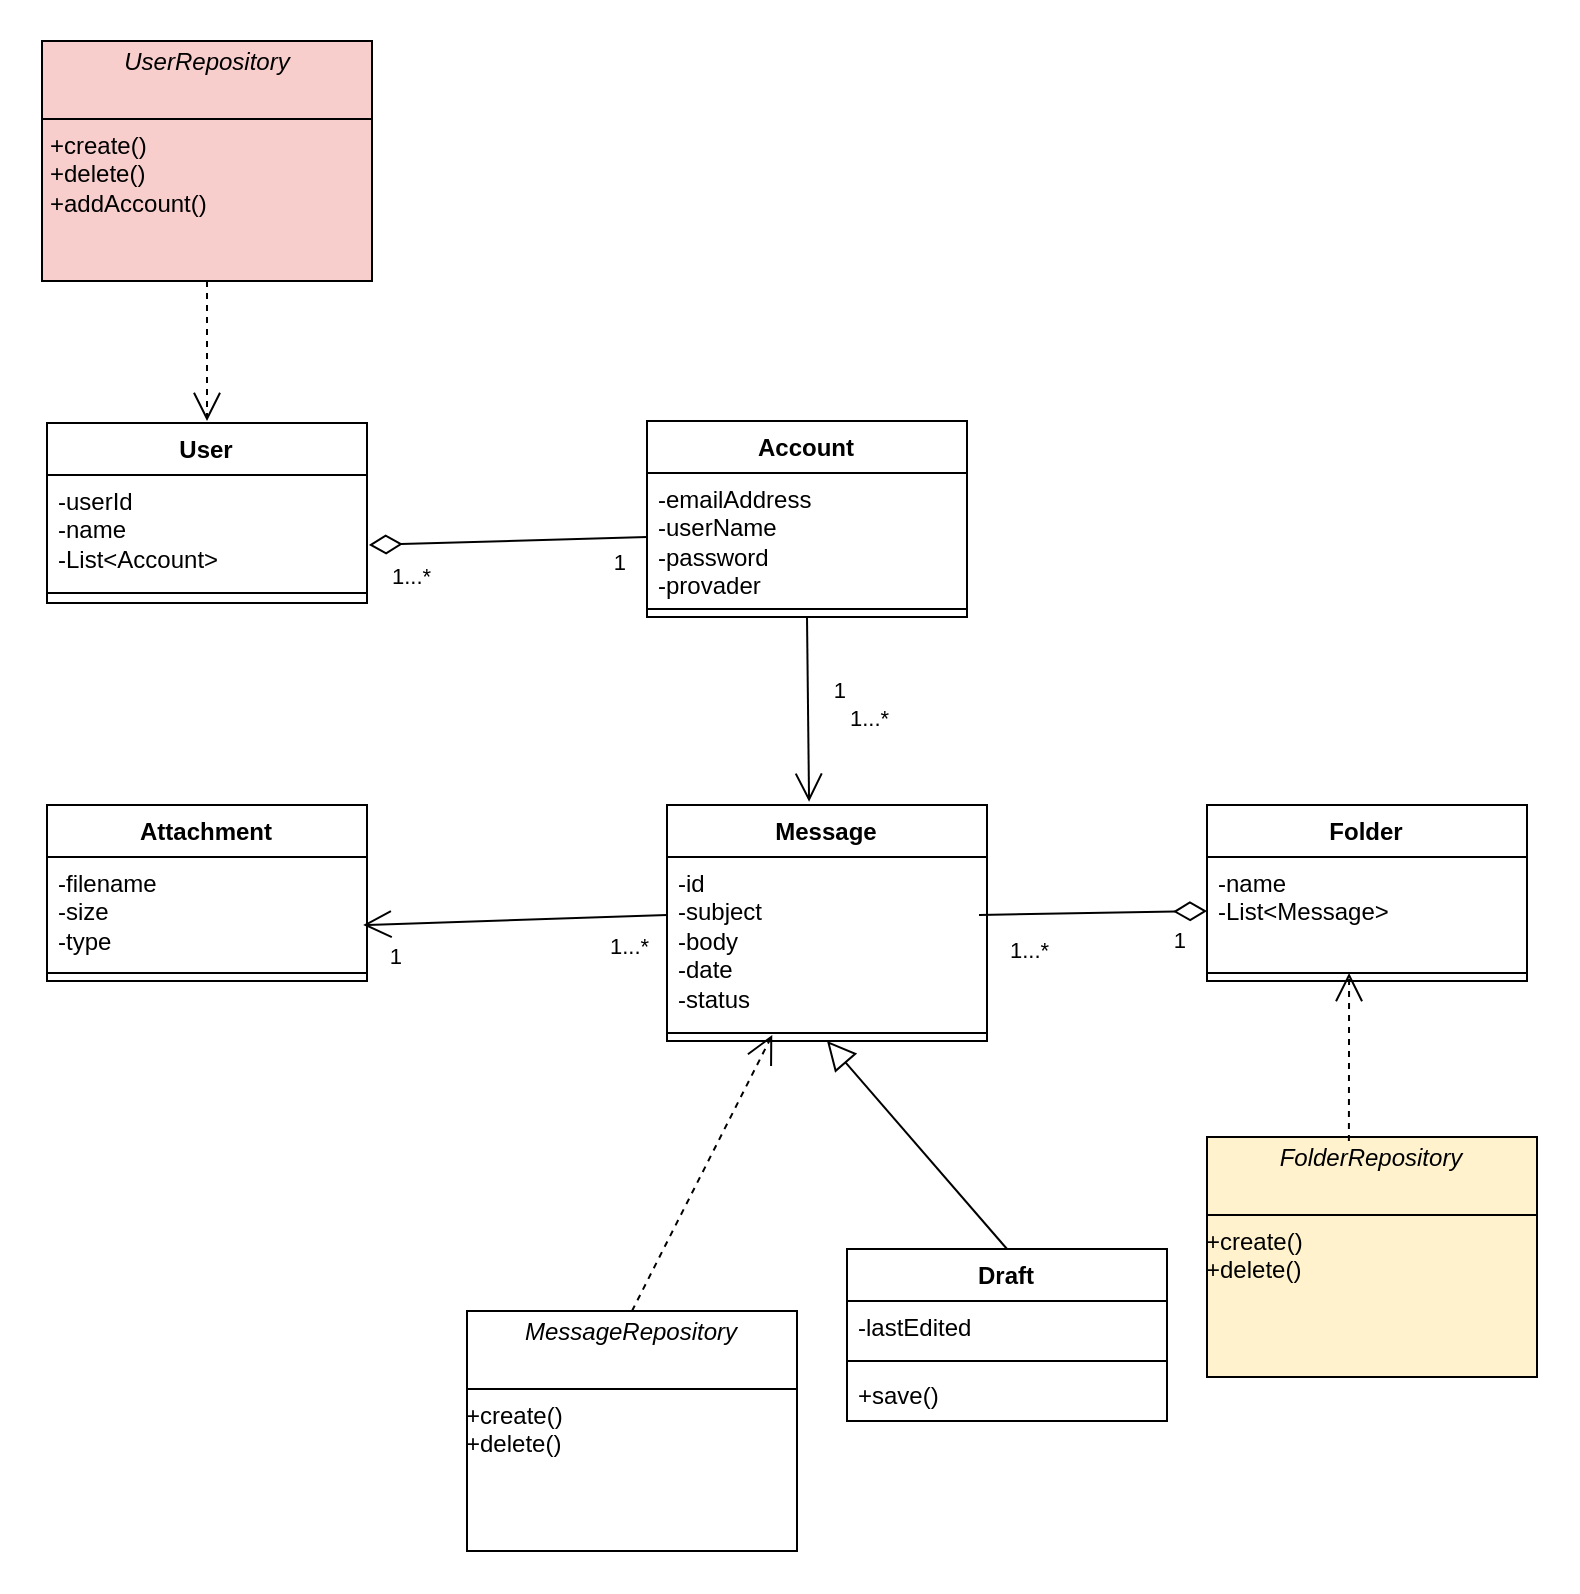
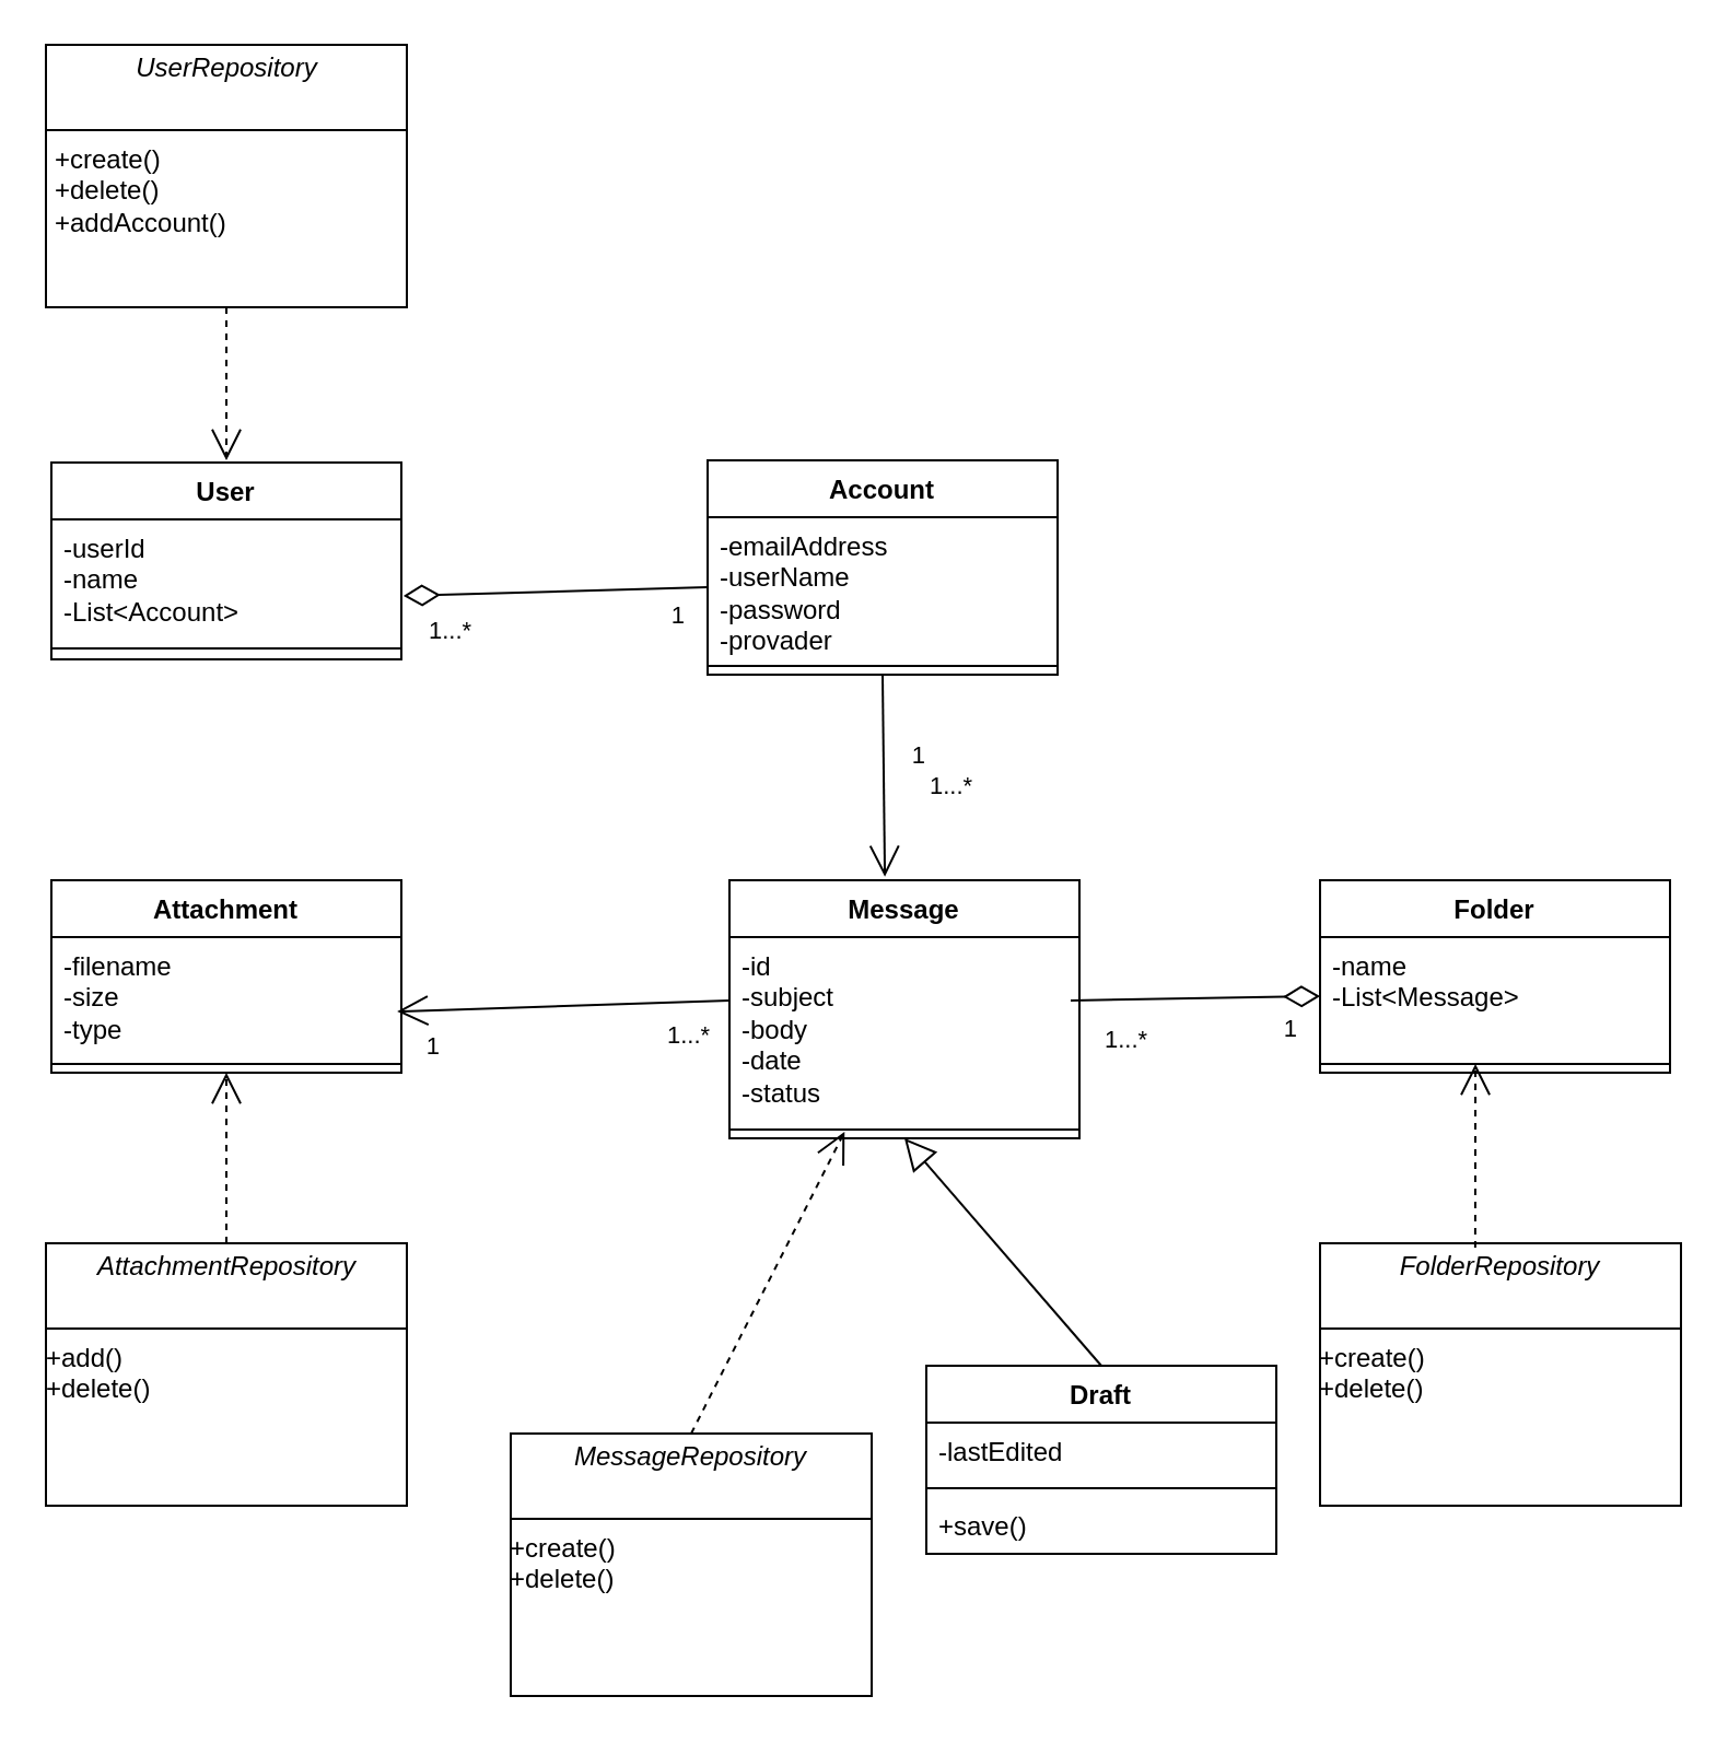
  <mxCell id="0" />
  <mxCell id="1" parent="0" />
  <mxCell id="2" value="User" style="swimlane;fontStyle=1;align=center;verticalAlign=top;childLayout=stackLayout;horizontal=1;startSize=26;horizontalStack=0;resizeParent=1;resizeParentMax=0;resizeLast=0;collapsible=1;marginBottom=0;whiteSpace=wrap;html=1;" parent="1" vertex="1"><mxGeometry x="23" y="211" width="160" height="90" as="geometry" /></mxCell>
  <mxCell id="3" value="&lt;div&gt;-userId&lt;/div&gt;&lt;div&gt;-name&lt;/div&gt;&lt;div&gt;-List&amp;lt;Account&amp;gt;&lt;/div&gt;" style="text;strokeColor=none;fillColor=none;align=left;verticalAlign=top;spacingLeft=4;spacingRight=4;overflow=hidden;rotatable=0;points=[[0,0.5],[1,0.5]];portConstraint=eastwest;whiteSpace=wrap;html=1;" parent="2" vertex="1"><mxGeometry y="26" width="160" height="54" as="geometry" /></mxCell>
  <mxCell id="4" value="" style="line;strokeWidth=1;fillColor=none;align=left;verticalAlign=middle;spacingTop=-1;spacingLeft=3;spacingRight=3;rotatable=0;labelPosition=right;points=[];portConstraint=eastwest;strokeColor=inherit;" parent="2" vertex="1"><mxGeometry y="80" width="160" height="10" as="geometry" /></mxCell>
  <mxCell id="5" value="Account" style="swimlane;fontStyle=1;align=center;verticalAlign=top;childLayout=stackLayout;horizontal=1;startSize=26;horizontalStack=0;resizeParent=1;resizeParentMax=0;resizeLast=0;collapsible=1;marginBottom=0;whiteSpace=wrap;html=1;" parent="1" vertex="1"><mxGeometry x="323" y="210" width="160" height="98" as="geometry" /></mxCell>
  <mxCell id="6" value="&lt;div&gt;-emailAddress&lt;/div&gt;&lt;div&gt;-userName&lt;/div&gt;&lt;div&gt;-password&lt;/div&gt;&lt;div&gt;-provader&lt;/div&gt;" style="text;strokeColor=none;fillColor=none;align=left;verticalAlign=top;spacingLeft=4;spacingRight=4;overflow=hidden;rotatable=0;points=[[0,0.5],[1,0.5]];portConstraint=eastwest;whiteSpace=wrap;html=1;" parent="5" vertex="1"><mxGeometry y="26" width="160" height="64" as="geometry" /></mxCell>
  <mxCell id="7" value="" style="line;strokeWidth=1;fillColor=none;align=left;verticalAlign=middle;spacingTop=-1;spacingLeft=3;spacingRight=3;rotatable=0;labelPosition=right;points=[];portConstraint=eastwest;strokeColor=inherit;" parent="5" vertex="1"><mxGeometry y="90" width="160" height="8" as="geometry" /></mxCell>
  <mxCell id="8" value="Attachment" style="swimlane;fontStyle=1;align=center;verticalAlign=top;childLayout=stackLayout;horizontal=1;startSize=26;horizontalStack=0;resizeParent=1;resizeParentMax=0;resizeLast=0;collapsible=1;marginBottom=0;whiteSpace=wrap;html=1;" parent="1" vertex="1"><mxGeometry x="23" y="402" width="160" height="88" as="geometry" /></mxCell>
  <mxCell id="9" value="&lt;div&gt;-filename&lt;/div&gt;&lt;div&gt;-size&lt;/div&gt;&lt;div&gt;-type&lt;/div&gt;" style="text;strokeColor=none;fillColor=none;align=left;verticalAlign=top;spacingLeft=4;spacingRight=4;overflow=hidden;rotatable=0;points=[[0,0.5],[1,0.5]];portConstraint=eastwest;whiteSpace=wrap;html=1;" parent="8" vertex="1"><mxGeometry y="26" width="160" height="54" as="geometry" /></mxCell>
  <mxCell id="10" value="" style="line;strokeWidth=1;fillColor=none;align=left;verticalAlign=middle;spacingTop=-1;spacingLeft=3;spacingRight=3;rotatable=0;labelPosition=right;points=[];portConstraint=eastwest;strokeColor=inherit;" parent="8" vertex="1"><mxGeometry y="80" width="160" height="8" as="geometry" /></mxCell>
  <mxCell id="11" value="Message" style="swimlane;fontStyle=1;align=center;verticalAlign=top;childLayout=stackLayout;horizontal=1;startSize=26;horizontalStack=0;resizeParent=1;resizeParentMax=0;resizeLast=0;collapsible=1;marginBottom=0;whiteSpace=wrap;html=1;" parent="1" vertex="1"><mxGeometry x="333" y="402" width="160" height="118" as="geometry" /></mxCell>
  <mxCell id="12" value="&lt;div&gt;-id&lt;/div&gt;&lt;div&gt;-subject&lt;/div&gt;&lt;div&gt;-body&lt;/div&gt;&lt;div&gt;-date&lt;/div&gt;&lt;div&gt;-status&lt;/div&gt;" style="text;strokeColor=none;fillColor=none;align=left;verticalAlign=top;spacingLeft=4;spacingRight=4;overflow=hidden;rotatable=0;points=[[0,0.5],[1,0.5]];portConstraint=eastwest;whiteSpace=wrap;html=1;" parent="11" vertex="1"><mxGeometry y="26" width="160" height="84" as="geometry" /></mxCell>
  <mxCell id="13" value="" style="line;strokeWidth=1;fillColor=none;align=left;verticalAlign=middle;spacingTop=-1;spacingLeft=3;spacingRight=3;rotatable=0;labelPosition=right;points=[];portConstraint=eastwest;strokeColor=inherit;" parent="11" vertex="1"><mxGeometry y="110" width="160" height="8" as="geometry" /></mxCell>
  <mxCell id="14" value="Folder" style="swimlane;fontStyle=1;align=center;verticalAlign=top;childLayout=stackLayout;horizontal=1;startSize=26;horizontalStack=0;resizeParent=1;resizeParentMax=0;resizeLast=0;collapsible=1;marginBottom=0;whiteSpace=wrap;html=1;" parent="1" vertex="1"><mxGeometry x="603" y="402" width="160" height="88" as="geometry" /></mxCell>
  <mxCell id="15" value="&lt;div&gt;-name&lt;/div&gt;&lt;div&gt;-List&amp;lt;Message&amp;gt;&lt;/div&gt;" style="text;strokeColor=none;fillColor=none;align=left;verticalAlign=top;spacingLeft=4;spacingRight=4;overflow=hidden;rotatable=0;points=[[0,0.5],[1,0.5]];portConstraint=eastwest;whiteSpace=wrap;html=1;" parent="14" vertex="1"><mxGeometry y="26" width="160" height="54" as="geometry" /></mxCell>
  <mxCell id="16" value="" style="line;strokeWidth=1;fillColor=none;align=left;verticalAlign=middle;spacingTop=-1;spacingLeft=3;spacingRight=3;rotatable=0;labelPosition=right;points=[];portConstraint=eastwest;strokeColor=inherit;" parent="14" vertex="1"><mxGeometry y="80" width="160" height="8" as="geometry" /></mxCell>
  <mxCell id="17" value="Draft" style="swimlane;fontStyle=1;align=center;verticalAlign=top;childLayout=stackLayout;horizontal=1;startSize=26;horizontalStack=0;resizeParent=1;resizeParentMax=0;resizeLast=0;collapsible=1;marginBottom=0;whiteSpace=wrap;html=1;" parent="1" vertex="1"><mxGeometry x="423" y="624" width="160" height="86" as="geometry" /></mxCell>
  <mxCell id="18" value="-lastEdited" style="text;strokeColor=none;fillColor=none;align=left;verticalAlign=top;spacingLeft=4;spacingRight=4;overflow=hidden;rotatable=0;points=[[0,0.5],[1,0.5]];portConstraint=eastwest;whiteSpace=wrap;html=1;" parent="17" vertex="1"><mxGeometry y="26" width="160" height="26" as="geometry" /></mxCell>
  <mxCell id="19" value="" style="line;strokeWidth=1;fillColor=none;align=left;verticalAlign=middle;spacingTop=-1;spacingLeft=3;spacingRight=3;rotatable=0;labelPosition=right;points=[];portConstraint=eastwest;strokeColor=inherit;" parent="17" vertex="1"><mxGeometry y="52" width="160" height="8" as="geometry" /></mxCell>
  <mxCell id="20" value="+save()" style="text;strokeColor=none;fillColor=none;align=left;verticalAlign=top;spacingLeft=4;spacingRight=4;overflow=hidden;rotatable=0;points=[[0,0.5],[1,0.5]];portConstraint=eastwest;whiteSpace=wrap;html=1;" parent="17" vertex="1"><mxGeometry y="60" width="160" height="26" as="geometry" /></mxCell>
  <mxCell id="21" value="" style="endArrow=block;html=1;endSize=12;startArrow=none;startSize=14;startFill=0;align=left;verticalAlign=bottom;rounded=0;endFill=0;exitX=0.5;exitY=0;exitDx=0;exitDy=0;entryX=0.5;entryY=1;entryDx=0;entryDy=0;" parent="1" source="17" target="11" edge="1"><mxGeometry x="-1" y="3" relative="1" as="geometry"><mxPoint x="503" y="612" as="sourcePoint" /><mxPoint x="411" y="562" as="targetPoint" /><mxPoint as="offset" /></mxGeometry></mxCell>
  <mxCell id="22" value="" style="endArrow=none;html=1;endSize=12;startArrow=diamondThin;startSize=14;startFill=0;rounded=0;exitX=0;exitY=0.5;exitDx=0;exitDy=0;entryX=0.975;entryY=0.345;entryDx=0;entryDy=0;entryPerimeter=0;endFill=0;" parent="1" source="15" target="12" edge="1"><mxGeometry relative="1" as="geometry"><mxPoint x="433" y="262" as="sourcePoint" /><mxPoint x="593" y="262" as="targetPoint" /></mxGeometry></mxCell>
  <mxCell id="23" value="1...*" style="edgeLabel;resizable=0;html=1;align=left;verticalAlign=top;" parent="22" connectable="0" vertex="1"><mxGeometry x="-1" relative="1" as="geometry"><mxPoint x="-100" y="7" as="offset" /></mxGeometry></mxCell>
  <mxCell id="24" value="1" style="edgeLabel;resizable=0;html=1;align=right;verticalAlign=top;" parent="22" connectable="0" vertex="1"><mxGeometry x="1" relative="1" as="geometry"><mxPoint x="104" as="offset" /></mxGeometry></mxCell>
  <mxCell id="25" value="" style="endArrow=open;html=1;endSize=12;startArrow=none;startSize=14;startFill=0;rounded=0;exitX=0;exitY=0.345;exitDx=0;exitDy=0;entryX=0.988;entryY=0.63;entryDx=0;entryDy=0;exitPerimeter=0;entryPerimeter=0;" parent="1" source="12" target="9" edge="1"><mxGeometry relative="1" as="geometry"><mxPoint x="287" y="582" as="sourcePoint" /><mxPoint x="263" y="422" as="targetPoint" /></mxGeometry></mxCell>
  <mxCell id="26" value="1...*" style="edgeLabel;resizable=0;html=1;align=left;verticalAlign=top;" parent="25" connectable="0" vertex="1"><mxGeometry x="-1" relative="1" as="geometry"><mxPoint x="-30" y="3" as="offset" /></mxGeometry></mxCell>
  <mxCell id="27" value="1" style="edgeLabel;resizable=0;html=1;align=right;verticalAlign=top;" parent="25" connectable="0" vertex="1"><mxGeometry x="1" relative="1" as="geometry"><mxPoint x="20" y="3" as="offset" /></mxGeometry></mxCell>
  <mxCell id="28" value="" style="endArrow=open;html=1;endSize=12;startArrow=none;startSize=14;startFill=0;rounded=0;exitX=0.5;exitY=1;exitDx=0;exitDy=0;entryX=0.444;entryY=-0.014;entryDx=0;entryDy=0;entryPerimeter=0;" parent="1" source="5" target="11" edge="1"><mxGeometry relative="1" as="geometry"><mxPoint x="407" y="402" as="sourcePoint" /><mxPoint x="293" y="404" as="targetPoint" /></mxGeometry></mxCell>
  <mxCell id="29" value="1...*" style="edgeLabel;resizable=0;html=1;align=left;verticalAlign=top;" parent="28" connectable="0" vertex="1"><mxGeometry x="-1" relative="1" as="geometry"><mxPoint x="20" y="38" as="offset" /></mxGeometry></mxCell>
  <mxCell id="30" value="1" style="edgeLabel;resizable=0;html=1;align=right;verticalAlign=top;" parent="28" connectable="0" vertex="1"><mxGeometry x="1" relative="1" as="geometry"><mxPoint x="19" y="-68" as="offset" /></mxGeometry></mxCell>
  <mxCell id="31" value="" style="endArrow=none;html=1;endSize=12;startArrow=diamondThin;startSize=14;startFill=0;rounded=0;exitX=1.006;exitY=0.648;exitDx=0;exitDy=0;entryX=0;entryY=0.5;entryDx=0;entryDy=0;endFill=0;exitPerimeter=0;" parent="1" source="3" target="6" edge="1"><mxGeometry relative="1" as="geometry"><mxPoint x="667" y="342" as="sourcePoint" /><mxPoint x="553" y="344" as="targetPoint" /></mxGeometry></mxCell>
  <mxCell id="32" value="1...*" style="edgeLabel;resizable=0;html=1;align=left;verticalAlign=top;" parent="31" connectable="0" vertex="1"><mxGeometry x="-1" relative="1" as="geometry"><mxPoint x="10" y="3" as="offset" /></mxGeometry></mxCell>
  <mxCell id="33" value="1" style="edgeLabel;resizable=0;html=1;align=right;verticalAlign=top;" parent="31" connectable="0" vertex="1"><mxGeometry x="1" relative="1" as="geometry"><mxPoint x="-10" as="offset" /></mxGeometry></mxCell>
- <mxCell id="34" value="&lt;p style=&quot;margin:0px;margin-top:4px;text-align:center;&quot;&gt;&lt;i&gt;UserRepository&lt;/i&gt;&lt;/p&gt;&lt;br&gt;&lt;hr size=&quot;1&quot; style=&quot;border-style:solid;&quot;&gt;&lt;p style=&quot;margin:0px;margin-left:4px;&quot;&gt;+create()&lt;/p&gt;&lt;p style=&quot;margin:0px;margin-left:4px;&quot;&gt;+delete()&lt;/p&gt;&lt;p style=&quot;margin:0px;margin-left:4px;&quot;&gt;+addAccount()&lt;/p&gt;" style="verticalAlign=top;align=left;overflow=fill;html=1;whiteSpace=wrap;fillColor=#f8cecc;" parent="1" vertex="1"><mxGeometry x="20.5" y="20" width="165" height="120" as="geometry" /></mxCell>
+ <mxCell id="34" value="&lt;p style=&quot;margin:0px;margin-top:4px;text-align:center;&quot;&gt;&lt;i&gt;UserRepository&lt;/i&gt;&lt;/p&gt;&lt;br&gt;&lt;hr size=&quot;1&quot; style=&quot;border-style:solid;&quot;&gt;&lt;p style=&quot;margin:0px;margin-left:4px;&quot;&gt;+create()&lt;/p&gt;&lt;p style=&quot;margin:0px;margin-left:4px;&quot;&gt;+delete()&lt;/p&gt;&lt;p style=&quot;margin:0px;margin-left:4px;&quot;&gt;+addAccount()&lt;/p&gt;" style="verticalAlign=top;align=left;overflow=fill;html=1;whiteSpace=wrap;" parent="1" vertex="1"><mxGeometry x="20.5" y="20" width="165" height="120" as="geometry" /></mxCell>
  <mxCell id="35" value="" style="endArrow=open;endSize=12;dashed=1;html=1;rounded=0;exitX=0.5;exitY=1;exitDx=0;exitDy=0;" parent="1" source="34" edge="1"><mxGeometry width="160" relative="1" as="geometry"><mxPoint x="353" y="260" as="sourcePoint" /><mxPoint x="103" y="210" as="targetPoint" /></mxGeometry></mxCell>
- <mxCell id="36" value="&lt;p style=&quot;margin:0px;margin-top:4px;text-align:center;&quot;&gt;&lt;i&gt;FolderRepository&lt;/i&gt;&lt;/p&gt;&lt;br&gt;&lt;hr size=&quot;1&quot; style=&quot;border-style:solid;&quot;&gt;&lt;div&gt;+create()&lt;/div&gt;&lt;div&gt;+delete()&lt;/div&gt;" style="verticalAlign=top;align=left;overflow=fill;html=1;whiteSpace=wrap;fillColor=#fff2cc;" parent="1" vertex="1"><mxGeometry x="603" y="568" width="165" height="120" as="geometry" /></mxCell>
+ <mxCell id="36" value="&lt;p style=&quot;margin:0px;margin-top:4px;text-align:center;&quot;&gt;&lt;i&gt;FolderRepository&lt;/i&gt;&lt;/p&gt;&lt;br&gt;&lt;hr size=&quot;1&quot; style=&quot;border-style:solid;&quot;&gt;&lt;div&gt;+create()&lt;/div&gt;&lt;div&gt;+delete()&lt;/div&gt;" style="verticalAlign=top;align=left;overflow=fill;html=1;whiteSpace=wrap;" parent="1" vertex="1"><mxGeometry x="603" y="568" width="165" height="120" as="geometry" /></mxCell>
  <mxCell id="37" value="" style="endArrow=open;endSize=12;dashed=1;html=1;rounded=0;exitX=0.43;exitY=0.017;exitDx=0;exitDy=0;exitPerimeter=0;entryX=0.444;entryY=0.5;entryDx=0;entryDy=0;entryPerimeter=0;" parent="1" source="36" target="16" edge="1"><mxGeometry width="160" relative="1" as="geometry"><mxPoint x="893" y="280" as="sourcePoint" /><mxPoint x="673" y="540" as="targetPoint" /></mxGeometry></mxCell>
+ <mxCell id="38" value="&lt;p style=&quot;margin:0px;margin-top:4px;text-align:center;&quot;&gt;&lt;i&gt;AttachmentRepository&lt;/i&gt;&lt;/p&gt;&lt;br&gt;&lt;hr size=&quot;1&quot; style=&quot;border-style:solid;&quot;&gt;&lt;div&gt;+add()&lt;/div&gt;&lt;div&gt;+delete()&lt;/div&gt;" style="verticalAlign=top;align=left;overflow=fill;html=1;whiteSpace=wrap;" parent="1" vertex="1"><mxGeometry x="20.5" y="568" width="165" height="120" as="geometry" /></mxCell>
+ <mxCell id="39" value="" style="endArrow=open;endSize=12;dashed=1;html=1;rounded=0;exitX=0.5;exitY=0;exitDx=0;exitDy=0;entryX=0.5;entryY=1;entryDx=0;entryDy=0;" parent="1" source="38" target="8" edge="1"><mxGeometry width="160" relative="1" as="geometry"><mxPoint x="-67" y="604" as="sourcePoint" /><mxPoint x="-67" y="520" as="targetPoint" /></mxGeometry></mxCell>
  <mxCell id="40" value="&lt;p style=&quot;margin:0px;margin-top:4px;text-align:center;&quot;&gt;&lt;i&gt;MessageRepository&lt;/i&gt;&lt;/p&gt;&lt;br&gt;&lt;hr size=&quot;1&quot; style=&quot;border-style:solid;&quot;&gt;&lt;div&gt;+create()&lt;/div&gt;&lt;div&gt;+delete()&lt;/div&gt;" style="verticalAlign=top;align=left;overflow=fill;html=1;whiteSpace=wrap;" parent="1" vertex="1"><mxGeometry x="233" y="655" width="165" height="120" as="geometry" /></mxCell>
  <mxCell id="41" value="" style="endArrow=open;endSize=12;dashed=1;html=1;rounded=0;exitX=0.5;exitY=0;exitDx=0;exitDy=0;entryX=0.329;entryY=0.625;entryDx=0;entryDy=0;entryPerimeter=0;" parent="1" source="40" target="13" edge="1"><mxGeometry width="160" relative="1" as="geometry"><mxPoint x="203" y="588" as="sourcePoint" /><mxPoint x="383" y="580" as="targetPoint" /></mxGeometry></mxCell>
